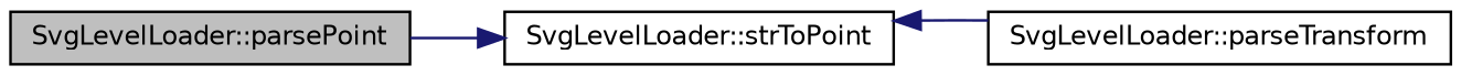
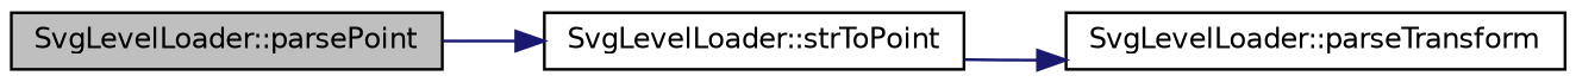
  digraph {
    rankdir=LR
    node [color=black fillcolor=white fontname=Helvetica fontsize=10 shape=record style=filled]
    edge [color=midnightblue fontname=Helvetica fontsize=10 labelfontname=Helvetica labelfontsize=10 style=solid]
    n1 [fillcolor=grey75 fontcolor=black height=0.2 label="SvgLevelLoader::parsePoint" width=0.4]
    n2 [height=0.2 label="SvgLevelLoader::strToPoint" width=0.4]
    n3 [height=0.2 label="SvgLevelLoader::parseTransform" width=0.4]
    n1 -> n2
-   n3 -> n2
+   n2 -> n3
  }
